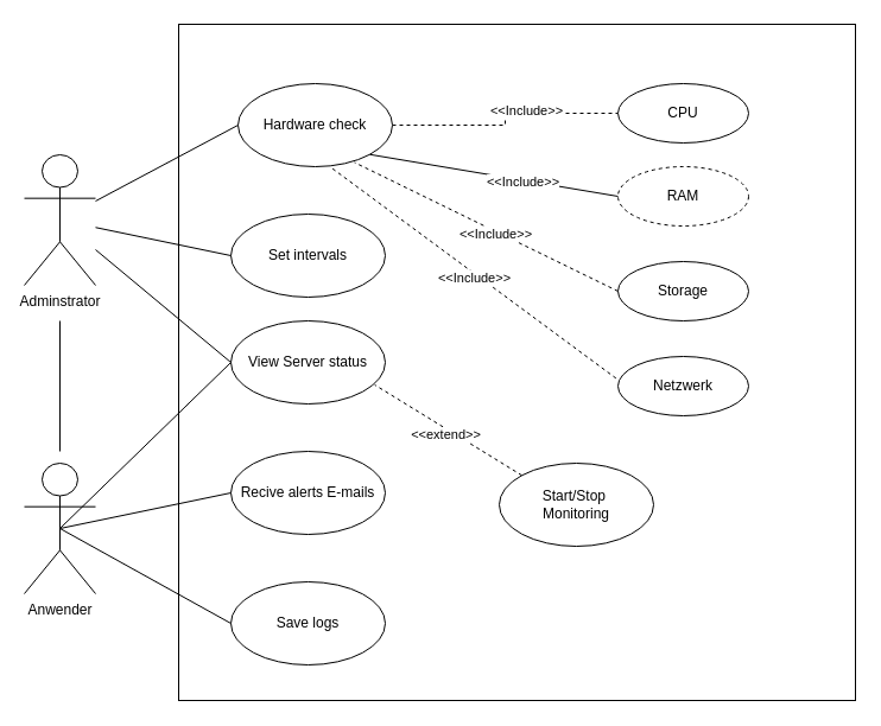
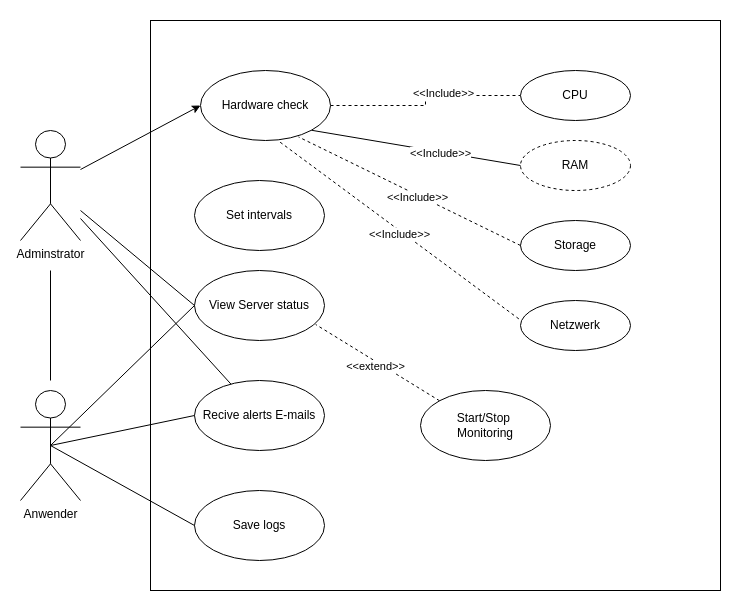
  <mxCell id="0" />
  <mxCell id="1" parent="0" />
  <mxCell id="2" value="" style="whiteSpace=wrap;html=1;aspect=fixed;" vertex="1" parent="1"><mxGeometry x="150" y="20" width="570" height="570" as="geometry" /></mxCell>
  <mxCell id="3" style="edgeStyle=orthogonalEdgeStyle;rounded=0;orthogonalLoop=1;jettySize=auto;html=1;endArrow=none;endFill=0;" edge="1" parent="1"><mxGeometry relative="1" as="geometry"><mxPoint x="50" y="270" as="targetPoint" /><mxPoint x="50" y="380" as="sourcePoint" /></mxGeometry></mxCell>
  <mxCell id="4" value="Anwender" style="shape=umlActor;verticalLabelPosition=bottom;verticalAlign=top;html=1;outlineConnect=0;" vertex="1" parent="1"><mxGeometry x="20" y="390" width="60" height="110" as="geometry" /></mxCell>
  <mxCell id="5" value="Adminstrator" style="shape=umlActor;verticalLabelPosition=bottom;verticalAlign=top;html=1;outlineConnect=0;" vertex="1" parent="1"><mxGeometry x="20" y="130" width="60" height="110" as="geometry" /></mxCell>
  <mxCell id="6" value="" style="edgeStyle=orthogonalEdgeStyle;rounded=0;orthogonalLoop=1;jettySize=auto;html=1;dashed=1;startArrow=none;startFill=0;endArrow=none;endFill=0;" edge="1" parent="1" source="8" target="12"><mxGeometry relative="1" as="geometry" /></mxCell>
  <mxCell id="7" value="&amp;lt;&amp;lt;Include&amp;gt;&amp;gt;" style="edgeLabel;html=1;align=center;verticalAlign=middle;resizable=0;points=[];" vertex="1" connectable="0" parent="6"><mxGeometry x="0.22" y="3" relative="1" as="geometry"><mxPoint as="offset" /></mxGeometry></mxCell>
  <mxCell id="8" value="Hardware check" style="ellipse;whiteSpace=wrap;html=1;" vertex="1" parent="1"><mxGeometry x="200" y="70" width="130" height="70" as="geometry" /></mxCell>
  <mxCell id="9" value="View Server status" style="ellipse;whiteSpace=wrap;html=1;" vertex="1" parent="1"><mxGeometry x="194" y="270" width="130" height="70" as="geometry" /></mxCell>
  <mxCell id="10" value="Recive alerts E-mails" style="ellipse;whiteSpace=wrap;html=1;" vertex="1" parent="1"><mxGeometry x="194" y="380" width="130" height="70" as="geometry" /></mxCell>
  <mxCell id="11" value="Save logs" style="ellipse;whiteSpace=wrap;html=1;" vertex="1" parent="1"><mxGeometry x="194" y="490" width="130" height="70" as="geometry" /></mxCell>
  <mxCell id="12" value="CPU" style="ellipse;whiteSpace=wrap;html=1;" vertex="1" parent="1"><mxGeometry x="520" y="70" width="110" height="50" as="geometry" /></mxCell>
  <mxCell id="13" value="RAM" style="ellipse;whiteSpace=wrap;html=1;dashed=1;" vertex="1" parent="1"><mxGeometry x="520" y="140" width="110" height="50" as="geometry" /></mxCell>
  <mxCell id="14" value="Storage" style="ellipse;whiteSpace=wrap;html=1;" vertex="1" parent="1"><mxGeometry x="520" y="220" width="110" height="50" as="geometry" /></mxCell>
  <mxCell id="15" value="Netzwerk" style="ellipse;whiteSpace=wrap;html=1;" vertex="1" parent="1"><mxGeometry x="520" y="300" width="110" height="50" as="geometry" /></mxCell>
  <mxCell id="16" value="" style="endArrow=none;dashed=0;html=1;rounded=0;exitX=1;exitY=1;exitDx=0;exitDy=0;entryX=0;entryY=0.5;entryDx=0;entryDy=0;" edge="1" parent="1" source="8" target="13"><mxGeometry width="50" height="50" relative="1" as="geometry"><mxPoint x="300" y="150" as="sourcePoint" /><mxPoint x="350" y="270" as="targetPoint" /></mxGeometry></mxCell>
  <mxCell id="17" value="&amp;lt;&amp;lt;Include&amp;gt;&amp;gt;" style="edgeLabel;html=1;align=center;verticalAlign=middle;resizable=0;points=[];" vertex="1" connectable="0" parent="16"><mxGeometry x="0.228" relative="1" as="geometry"><mxPoint y="1" as="offset" /></mxGeometry></mxCell>
  <mxCell id="18" value="" style="endArrow=none;dashed=1;html=1;rounded=0;entryX=0.754;entryY=0.949;entryDx=0;entryDy=0;entryPerimeter=0;exitX=0;exitY=0.5;exitDx=0;exitDy=0;" edge="1" parent="1" source="14" target="8"><mxGeometry width="50" height="50" relative="1" as="geometry"><mxPoint x="300" y="320" as="sourcePoint" /><mxPoint x="350" y="270" as="targetPoint" /></mxGeometry></mxCell>
  <mxCell id="19" value="&amp;lt;&amp;lt;Include&amp;gt;&amp;gt;" style="edgeLabel;html=1;align=center;verticalAlign=middle;resizable=0;points=[];" vertex="1" connectable="0" parent="18"><mxGeometry x="-0.081" y="2" relative="1" as="geometry"><mxPoint as="offset" /></mxGeometry></mxCell>
  <mxCell id="20" value="Set intervals" style="ellipse;whiteSpace=wrap;html=1;" vertex="1" parent="1"><mxGeometry x="194" y="180" width="130" height="70" as="geometry" /></mxCell>
  <mxCell id="21" value="" style="endArrow=none;html=1;rounded=0;exitX=0.5;exitY=0.5;exitDx=0;exitDy=0;exitPerimeter=0;entryX=0;entryY=0.5;entryDx=0;entryDy=0;" edge="1" parent="1" source="4" target="10"><mxGeometry width="50" height="50" relative="1" as="geometry"><mxPoint x="300" y="400" as="sourcePoint" /><mxPoint x="350" y="350" as="targetPoint" /></mxGeometry></mxCell>
  <mxCell id="22" value="" style="endArrow=none;html=1;rounded=0;exitX=0.5;exitY=0.5;exitDx=0;exitDy=0;exitPerimeter=0;entryX=0;entryY=0.5;entryDx=0;entryDy=0;" edge="1" parent="1" source="4" target="11"><mxGeometry width="50" height="50" relative="1" as="geometry"><mxPoint x="300" y="400" as="sourcePoint" /><mxPoint x="350" y="350" as="targetPoint" /></mxGeometry></mxCell>
- <mxCell id="23" value="" style="endArrow=none;html=1;rounded=0;entryX=0;entryY=0.5;entryDx=0;entryDy=0;" edge="1" parent="1" source="5" target="20"><mxGeometry width="50" height="50" relative="1" as="geometry"><mxPoint x="300" y="400" as="sourcePoint" /><mxPoint x="350" y="350" as="targetPoint" /></mxGeometry></mxCell>
- <mxCell id="24" value="" style="endArrow=none;html=1;rounded=0;entryX=0;entryY=0.5;entryDx=0;entryDy=0;" edge="1" parent="1" source="5" target="8"><mxGeometry width="50" height="50" relative="1" as="geometry"><mxPoint x="300" y="400" as="sourcePoint" /><mxPoint x="350" y="350" as="targetPoint" /></mxGeometry></mxCell>
+ <mxCell id="23" value="" style="endArrow=none;html=1;rounded=0;" edge="1" parent="1" source="5" target="10"><mxGeometry width="50" height="50" relative="1" as="geometry"><mxPoint x="300" y="400" as="sourcePoint" /><mxPoint x="350" y="350" as="targetPoint" /></mxGeometry></mxCell>
+ <mxCell id="24" value="" style="endArrow=classic;html=1;rounded=0;entryX=0;entryY=0.5;entryDx=0;entryDy=0;" edge="1" parent="1" source="5" target="8"><mxGeometry width="50" height="50" relative="1" as="geometry"><mxPoint x="300" y="400" as="sourcePoint" /><mxPoint x="350" y="350" as="targetPoint" /></mxGeometry></mxCell>
  <mxCell id="25" value="" style="endArrow=none;html=1;rounded=0;entryX=0;entryY=0.5;entryDx=0;entryDy=0;" edge="1" parent="1" source="5" target="9"><mxGeometry width="50" height="50" relative="1" as="geometry"><mxPoint x="300" y="400" as="sourcePoint" /><mxPoint x="350" y="350" as="targetPoint" /></mxGeometry></mxCell>
  <mxCell id="26" value="" style="endArrow=none;html=1;rounded=0;exitX=0.5;exitY=0.5;exitDx=0;exitDy=0;exitPerimeter=0;entryX=0;entryY=0.5;entryDx=0;entryDy=0;" edge="1" parent="1" source="4" target="9"><mxGeometry width="50" height="50" relative="1" as="geometry"><mxPoint x="300" y="400" as="sourcePoint" /><mxPoint x="190" y="310" as="targetPoint" /></mxGeometry></mxCell>
  <mxCell id="27" value="" style="endArrow=none;dashed=1;html=1;rounded=0;exitX=-0.015;exitY=0.368;exitDx=0;exitDy=0;exitPerimeter=0;entryX=0.603;entryY=1.011;entryDx=0;entryDy=0;entryPerimeter=0;" edge="1" parent="1" source="15" target="8"><mxGeometry width="50" height="50" relative="1" as="geometry"><mxPoint x="518" y="318" as="sourcePoint" /><mxPoint x="273" y="138" as="targetPoint" /></mxGeometry></mxCell>
  <mxCell id="28" value="&amp;lt;&amp;lt;Include&amp;gt;&amp;gt;" style="edgeLabel;html=1;align=center;verticalAlign=middle;resizable=0;points=[];" vertex="1" connectable="0" parent="27"><mxGeometry x="-0.018" y="3" relative="1" as="geometry"><mxPoint as="offset" /></mxGeometry></mxCell>
  <mxCell id="29" value="Start/Stop&amp;nbsp;&lt;br&gt;Monitoring" style="ellipse;whiteSpace=wrap;html=1;" vertex="1" parent="1"><mxGeometry x="420" y="390" width="130" height="70" as="geometry" /></mxCell>
  <mxCell id="30" value="" style="endArrow=none;dashed=1;html=1;rounded=0;exitX=0;exitY=0;exitDx=0;exitDy=0;entryX=0.932;entryY=0.771;entryDx=0;entryDy=0;entryPerimeter=0;" edge="1" parent="1" source="29" target="9"><mxGeometry width="50" height="50" relative="1" as="geometry"><mxPoint x="300" y="340" as="sourcePoint" /><mxPoint x="350" y="290" as="targetPoint" /></mxGeometry></mxCell>
  <mxCell id="31" value="&amp;lt;&amp;lt;extend&amp;gt;&amp;gt;" style="edgeLabel;html=1;align=center;verticalAlign=middle;resizable=0;points=[];" vertex="1" connectable="0" parent="30"><mxGeometry x="0.001" y="4" relative="1" as="geometry"><mxPoint as="offset" /></mxGeometry></mxCell>
